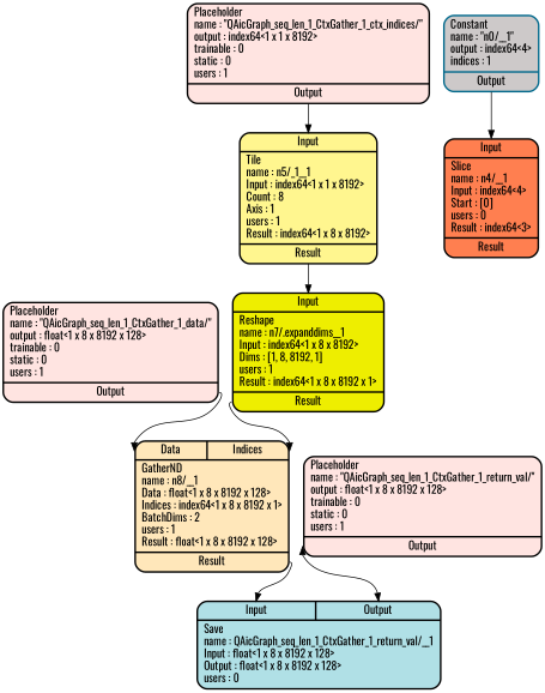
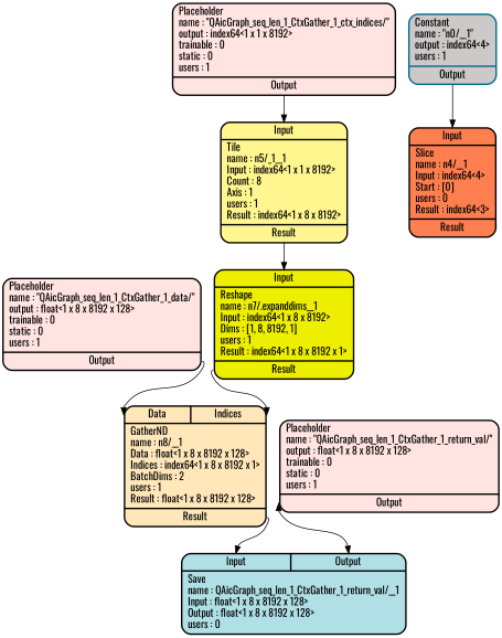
  digraph {
    rankdir=TB
    fontname=Oswald
    node [fillcolor=MistyRose1 penwidth=2 shape=record style="filled,rounded" fontname=Oswald]
    edge [headport=Input tailport=Output fontname=Oswald]
    n1 [fillcolor=Wheat1 label="{{<Data>Data|<Indices>Indices}|{GatherND\lname : n8/__1\lData : float\<1 x 8 x 8192 x 128\>\lIndices : index64\<1 x 8 x 8192 x 1\>\lBatchDims : 2\lusers : 1\lResult : float\<1 x 8 x 8192 x 128\>\l}|{<Result>Result}}"]
    n2 [fillcolor=PowderBlue label="{{<Input>Input|<Output>Output}|{Save\lname : QAicGraph_seq_len_1_CtxGather_1_return_val/__1\lInput : float\<1 x 8 x 8192 x 128\>\lOutput : float\<1 x 8 x 8192 x 128\>\lusers : 0\l}}"]
    n3 [label="{{Placeholder\lname : \"QAicGraph_seq_len_1_CtxGather_1_data/\"\loutput : float\<1 x 8 x 8192 x 128\>\ltrainable : 0\lstatic : 0\lusers : 1\l}|{<Output>Output}}"]
    n4 [fillcolor=Yellow2 label="{{<Input>Input}|{Reshape\lname : n7/.expanddims__1\lInput : index64\<1 x 8 x 8192\>\lDims : [1, 8, 8192, 1]\lusers : 1\lResult : index64\<1 x 8 x 8192 x 1\>\l}|{<Result>Result}}"]
    n5 [fillcolor=Khaki1 label="{{<Input>Input}|{Tile\lname : n5/_1__1\lInput : index64\<1 x 1 x 8192\>\lCount : 8\lAxis : 1\lusers : 1\lResult : index64\<1 x 8 x 8192\>\l}|{<Result>Result}}"]
    n6 [label="{{Placeholder\lname : \"QAicGraph_seq_len_1_CtxGather_1_ctx_indices/\"\loutput : index64\<1 x 1 x 8192\>\ltrainable : 0\lstatic : 0\lusers : 1\l}|{<Output>Output}}"]
    n7 [fillcolor=Coral label="{{<Input>Input}|{Slice\lname : n4/__1\lInput : index64\<4\>\lStart : [0]\lusers : 0\lResult : index64\<3\>\l}|{<Result>Result}}"]
-   n8 [color=DeepSkyBlue4 fillcolor=Snow3 label="{{Constant\lname : \"n0/__1\"\loutput : index64\<4\>\lindices : 1\l}|{<Output>Output}}"]
+   n8 [color=DeepSkyBlue4 fillcolor=Snow3 label="{{Constant\lname : \"n0/__1\"\loutput : index64\<4\>\lusers : 1\l}|{<Output>Output}}"]
    n9 [label="{{Placeholder\lname : \"QAicGraph_seq_len_1_CtxGather_1_return_val/\"\loutput : float\<1 x 8 x 8192 x 128\>\ltrainable : 0\lstatic : 0\lusers : 1\l}|{<Output>Output}}"]
    n1 -> n2 [tailport=Result]
    n3 -> n1 [headport=Data]
    n4 -> n1 [headport=Indices tailport=Result]
    n5 -> n4 [tailport=Result]
    n6 -> n5
    n8 -> n7
    n9 -> n2 [dir=both headport=Output]
  }
